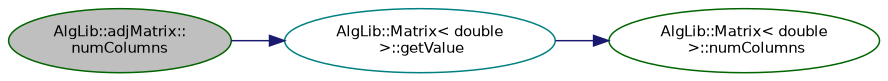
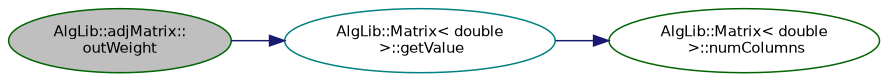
  digraph {
    rankdir=LR
    node [color=darkgreen fillcolor=white fontname=Helvetica fontsize=10 shape=ellipse style=filled]
    edge [color=midnightblue fontname=Helvetica fontsize=10 labelfontname=Helvetica labelfontsize=10 style=solid]
-   n1 [fillcolor=grey75 fontcolor=black height=0.2 label="AlgLib::adjMatrix::\lnumColumns" width=0.4]
+   n1 [fillcolor=grey75 fontcolor=black height=0.2 label="AlgLib::adjMatrix::\loutWeight" width=0.4]
    n2 [color=teal height=0.2 label="AlgLib::Matrix\< double\l \>::getValue" width=0.4]
    n3 [height=0.2 label="AlgLib::Matrix\< double\l \>::numColumns" width=0.4]
    n1 -> n2
    n2 -> n3
  }
